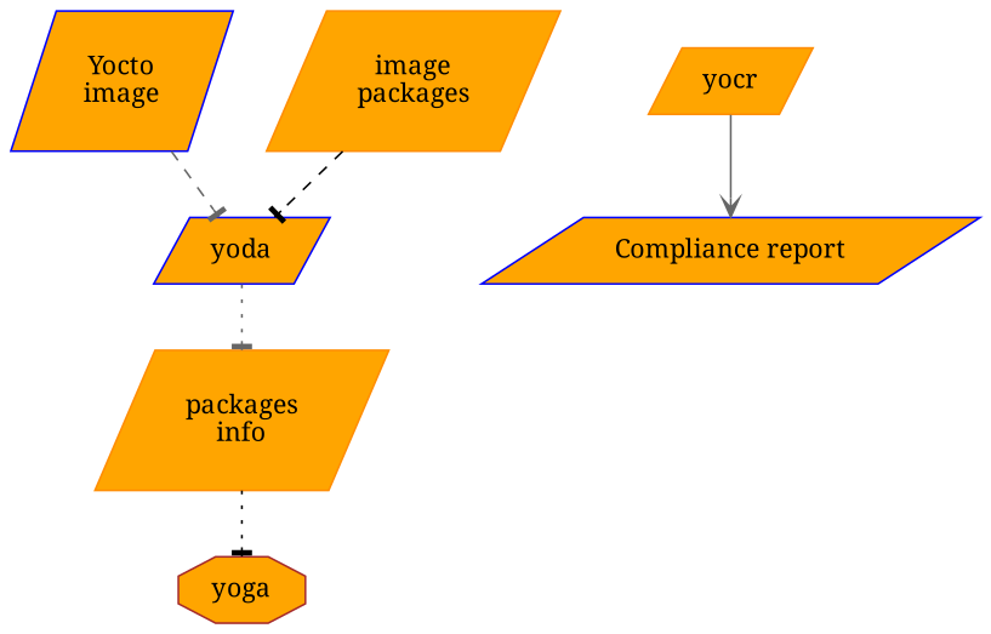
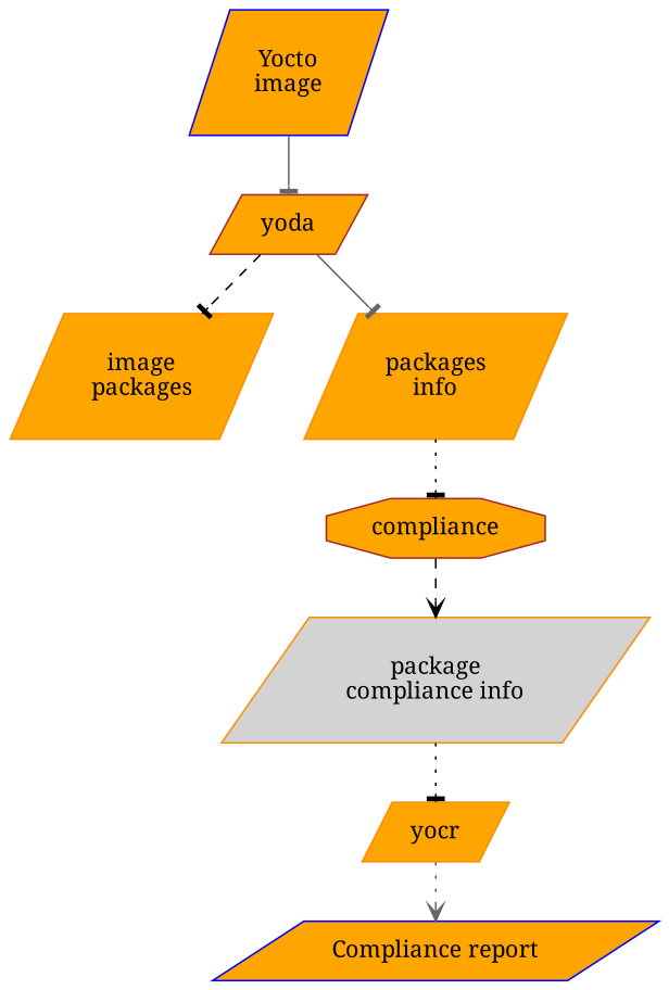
  digraph {
    fontname="Noto Serif"
    node [color=darkorange fillcolor=orange fontname="Noto Serif" shape=parallelogram style=filled]
    edge [arrowhead=tee color=black fontname="Noto Serif" style=dashed]
    n1 [color=blue label="Yocto\nimage"]
-   n2 [color=blue label=yoda]
+   n2 [color=brown label=yoda]
    n3 [label="image\npackages"]
    n4 [label="packages\ninfo"]
-   n5 [color=brown label=yoga shape=octagon]
+   n5 [color=brown label=compliance shape=octagon]
+   n6 [fillcolor=lightgrey label="package\ncompliance info"]
    n7 [label=yocr]
    n8 [color=blue label="Compliance report"]
-   n1 -> n2 [color=gray40]
-   n3 -> n2
-   n2 -> n4 [color=gray40 style=dotted]
+   n1 -> n2 [color=gray40 style=solid]
+   n2 -> n3
+   n2 -> n4 [color=gray40 style=solid]
    n4 -> n5 [style=dotted]
-   n7 -> n8 [arrowhead=vee color=gray40 style=solid]
+   n5 -> n6 [arrowhead=vee]
+   n6 -> n7 [style=dotted]
+   n7 -> n8 [arrowhead=vee color=gray40 style=dotted]
  }
